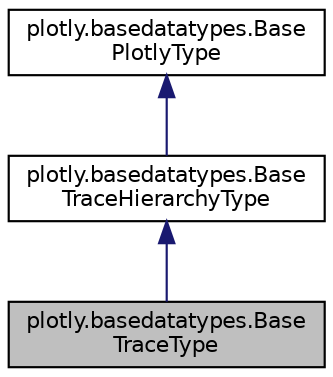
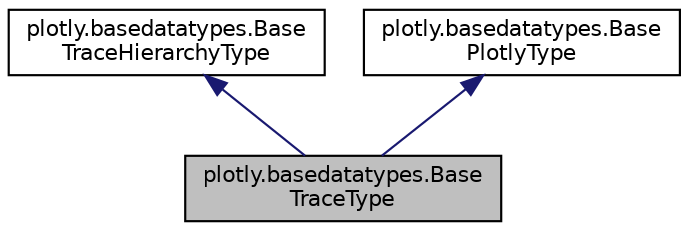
  digraph {
    node [color=black fillcolor=white fontname=Helvetica fontsize=10 shape=record style=filled]
    edge [color=midnightblue dir=back fontname=Helvetica fontsize=10 labelfontname=Helvetica labelfontsize=10 style=solid]
    n1 [fillcolor=grey75 fontcolor=black height=0.2 label="plotly.basedatatypes.Base\lTraceType" width=0.4]
    n2 [height=0.2 label="plotly.basedatatypes.Base\lTraceHierarchyType" width=0.4]
    n3 [height=0.2 label="plotly.basedatatypes.Base\lPlotlyType" width=0.4]
    n2 -> n1
-   n3 -> n2
+   n3 -> n1
  }
